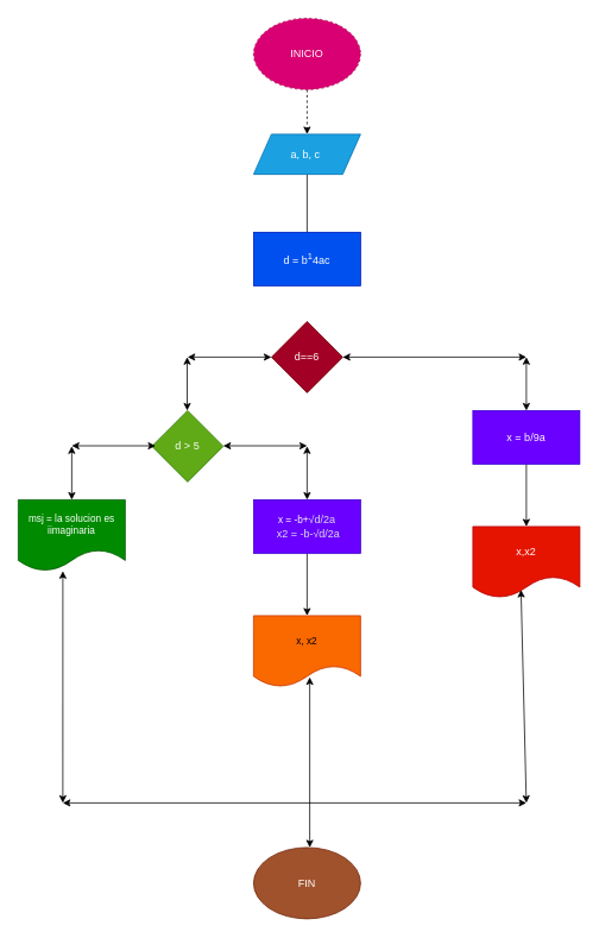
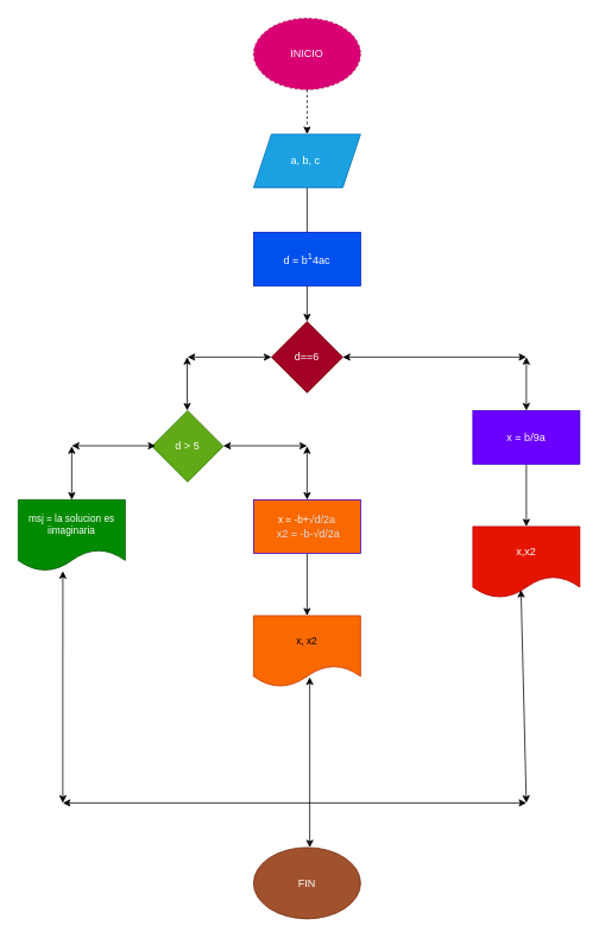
  <mxCell id="0" />
  <mxCell id="1" parent="0" />
  <mxCell id="2" value="" style="edgeStyle=none;html=1;dashed=1;" edge="1" parent="1" source="3" target="5"><mxGeometry relative="1" as="geometry" /></mxCell>
  <mxCell id="3" value="INICIO" style="ellipse;whiteSpace=wrap;html=1;fillColor=#d80073;fontColor=#ffffff;strokeColor=#A50040;dashed=1;" vertex="1" parent="1"><mxGeometry x="284" y="20" width="120" height="80" as="geometry" /></mxCell>
  <mxCell id="4" value="" style="edgeStyle=none;html=1;" edge="1" parent="1" source="5"><mxGeometry relative="1" as="geometry"><mxPoint x="344" y="270" as="targetPoint" /></mxGeometry></mxCell>
- <mxCell id="5" value="a, b, c&amp;nbsp;" style="shape=parallelogram;perimeter=parallelogramPerimeter;whiteSpace=wrap;html=1;fixedSize=1;fillColor=#1ba1e2;fontColor=#ffffff;strokeColor=#006EAF;" vertex="1" parent="1"><mxGeometry x="284" y="150" width="120" height="45" as="geometry" /></mxCell>
+ <mxCell id="5" value="a, b, c&amp;nbsp;" style="shape=parallelogram;perimeter=parallelogramPerimeter;whiteSpace=wrap;html=1;fixedSize=1;fillColor=#1ba1e2;fontColor=#ffffff;strokeColor=#006EAF;" vertex="1" parent="1"><mxGeometry x="284" y="150" width="120" height="60" as="geometry" /></mxCell>
+ <mxCell id="6" value="" style="edgeStyle=none;html=1;fontSize=12;fontColor=#dcdee5;" edge="1" parent="1" source="7" target="8"><mxGeometry relative="1" as="geometry" /></mxCell>
  <mxCell id="7" value="d = b&lt;sup&gt;1&lt;/sup&gt;4ac" style="rounded=0;whiteSpace=wrap;html=1;fontSize=12;fillColor=#0050ef;fontColor=#ffffff;strokeColor=#001DBC;" vertex="1" parent="1"><mxGeometry x="284" y="260" width="120" height="60" as="geometry" /></mxCell>
  <mxCell id="8" value="d==6" style="rhombus;whiteSpace=wrap;html=1;rounded=0;fillColor=#a20025;fontColor=#ffffff;strokeColor=#6F0000;" vertex="1" parent="1"><mxGeometry x="304" y="360" width="80" height="80" as="geometry" /></mxCell>
  <mxCell id="9" value="msj = la solucion es iimaginaria" style="shape=document;whiteSpace=wrap;html=1;boundedLbl=1;fontSize=11;fillColor=#008a00;fontColor=#ffffff;strokeColor=#005700;" vertex="1" parent="1"><mxGeometry x="20" y="560" width="120" height="80" as="geometry" /></mxCell>
  <mxCell id="10" value="d &amp;gt; 5" style="rhombus;whiteSpace=wrap;html=1;labelBackgroundColor=none;fontSize=12;fontColor=#ffffff;fillColor=#60a917;strokeColor=#2D7600;" vertex="1" parent="1"><mxGeometry x="170" y="460" width="80" height="80" as="geometry" /></mxCell>
  <mxCell id="11" value="" style="endArrow=classic;startArrow=classic;html=1;fontSize=12;fontColor=#dcdee5;entryX=0;entryY=0.5;entryDx=0;entryDy=0;" edge="1" parent="1" target="8"><mxGeometry width="50" height="50" relative="1" as="geometry"><mxPoint x="210" y="400" as="sourcePoint" /><mxPoint x="260" y="375" as="targetPoint" /><Array as="points"><mxPoint x="304" y="400" /></Array></mxGeometry></mxCell>
  <mxCell id="12" value="" style="endArrow=classic;startArrow=classic;html=1;fontSize=11;" edge="1" parent="1"><mxGeometry width="50" height="50" relative="1" as="geometry"><mxPoint x="209.5" y="460" as="sourcePoint" /><mxPoint x="209.5" y="400" as="targetPoint" /></mxGeometry></mxCell>
  <mxCell id="13" value="" style="endArrow=classic;startArrow=classic;html=1;fontSize=12;fontColor=#dcdee5;entryX=0;entryY=0.5;entryDx=0;entryDy=0;" edge="1" parent="1"><mxGeometry width="50" height="50" relative="1" as="geometry"><mxPoint x="80" y="499.5" as="sourcePoint" /><mxPoint x="174" y="499.5" as="targetPoint" /></mxGeometry></mxCell>
  <mxCell id="14" value="" style="endArrow=classic;startArrow=classic;html=1;fontSize=11;" edge="1" parent="1"><mxGeometry width="50" height="50" relative="1" as="geometry"><mxPoint x="80" y="560" as="sourcePoint" /><mxPoint x="80" y="500" as="targetPoint" /></mxGeometry></mxCell>
  <mxCell id="15" value="" style="endArrow=classic;startArrow=classic;html=1;fontSize=12;fontColor=#dcdee5;entryX=0;entryY=0.5;entryDx=0;entryDy=0;" edge="1" parent="1"><mxGeometry width="50" height="50" relative="1" as="geometry"><mxPoint x="250" y="499.5" as="sourcePoint" /><mxPoint x="344" y="499.5" as="targetPoint" /></mxGeometry></mxCell>
  <mxCell id="16" value="" style="endArrow=classic;startArrow=classic;html=1;fontSize=11;" edge="1" parent="1"><mxGeometry width="50" height="50" relative="1" as="geometry"><mxPoint x="344" y="560" as="sourcePoint" /><mxPoint x="344" y="500" as="targetPoint" /></mxGeometry></mxCell>
  <mxCell id="17" value="" style="edgeStyle=none;html=1;fontSize=12;fontColor=#dcdee5;" edge="1" parent="1" source="18" target="19"><mxGeometry relative="1" as="geometry" /></mxCell>
- <mxCell id="18" value="x = -b+&lt;span style=&quot;font-family: arial, sans-serif; text-align: start;&quot;&gt;&lt;font style=&quot;font-size: 12px;&quot; color=&quot;#dcdee5&quot;&gt;√d/2a&lt;br&gt;&amp;nbsp;x2 = -b-&lt;/font&gt;&lt;/span&gt;&lt;span style=&quot;color: rgb(220, 222, 229); font-family: arial, sans-serif; font-size: 12px; text-align: start;&quot;&gt;√d/2a&lt;/span&gt;&lt;span style=&quot;font-family: arial, sans-serif; text-align: start;&quot;&gt;&lt;font style=&quot;font-size: 12px;&quot; color=&quot;#dcdee5&quot;&gt;&lt;br&gt;&lt;/font&gt;&lt;/span&gt;" style="rounded=0;whiteSpace=wrap;html=1;fontSize=11;fillColor=#6a00ff;fontColor=#ffffff;strokeColor=#3700CC;" vertex="1" parent="1"><mxGeometry x="284" y="560" width="120" height="60" as="geometry" /></mxCell>
+ <mxCell id="18" value="x = -b+&lt;span style=&quot;font-family: arial, sans-serif; text-align: start;&quot;&gt;&lt;font style=&quot;font-size: 12px;&quot; color=&quot;#dcdee5&quot;&gt;√d/2a&lt;br&gt;&amp;nbsp;x2 = -b-&lt;/font&gt;&lt;/span&gt;&lt;span style=&quot;color: rgb(220, 222, 229); font-family: arial, sans-serif; font-size: 12px; text-align: start;&quot;&gt;√d/2a&lt;/span&gt;&lt;span style=&quot;font-family: arial, sans-serif; text-align: start;&quot;&gt;&lt;font style=&quot;font-size: 12px;&quot; color=&quot;#dcdee5&quot;&gt;&lt;br&gt;&lt;/font&gt;&lt;/span&gt;" style="rounded=0;whiteSpace=wrap;html=1;fontSize=11;fillColor=#fa6800;fontColor=#ffffff;strokeColor=#3700CC;" vertex="1" parent="1"><mxGeometry x="284" y="560" width="120" height="60" as="geometry" /></mxCell>
  <mxCell id="19" value="x, x2" style="shape=document;whiteSpace=wrap;html=1;boundedLbl=1;fontSize=11;rounded=0;fillColor=#fa6800;fontColor=#000000;strokeColor=#C73500;" vertex="1" parent="1"><mxGeometry x="284" y="690" width="120" height="80" as="geometry" /></mxCell>
  <mxCell id="20" value="" style="endArrow=classic;startArrow=classic;html=1;fontSize=11;" edge="1" parent="1"><mxGeometry width="50" height="50" relative="1" as="geometry"><mxPoint x="590" y="460" as="sourcePoint" /><mxPoint x="590" y="400" as="targetPoint" /></mxGeometry></mxCell>
  <mxCell id="21" value="" style="edgeStyle=none;html=1;fontSize=12;fontColor=#dcdee5;" edge="1" parent="1" source="22" target="23"><mxGeometry relative="1" as="geometry" /></mxCell>
  <mxCell id="22" value="x = b/9a" style="rounded=0;whiteSpace=wrap;html=1;labelBackgroundColor=none;fontSize=12;fontColor=#ffffff;fillColor=#6a00ff;strokeColor=#3700CC;" vertex="1" parent="1"><mxGeometry x="530" y="460" width="120" height="60" as="geometry" /></mxCell>
  <mxCell id="23" value="x,x2" style="shape=document;whiteSpace=wrap;html=1;boundedLbl=1;fontColor=#ffffff;rounded=0;labelBackgroundColor=none;fillColor=#e51400;strokeColor=#B20000;" vertex="1" parent="1"><mxGeometry x="530" y="590" width="120" height="80" as="geometry" /></mxCell>
  <mxCell id="24" value="" style="endArrow=classic;startArrow=classic;html=1;fontSize=12;fontColor=#dcdee5;exitX=1;exitY=0.5;exitDx=0;exitDy=0;" edge="1" parent="1" source="8"><mxGeometry width="50" height="50" relative="1" as="geometry"><mxPoint x="330" y="540" as="sourcePoint" /><mxPoint x="590" y="400" as="targetPoint" /></mxGeometry></mxCell>
  <mxCell id="25" value="" style="endArrow=classic;startArrow=classic;html=1;fontSize=12;fontColor=#dcdee5;entryX=0.417;entryY=1;entryDx=0;entryDy=0;entryPerimeter=0;" edge="1" parent="1" target="9"><mxGeometry width="50" height="50" relative="1" as="geometry"><mxPoint x="70" y="900" as="sourcePoint" /><mxPoint x="380" y="700" as="targetPoint" /></mxGeometry></mxCell>
  <mxCell id="26" value="" style="endArrow=classic;startArrow=classic;html=1;fontSize=12;fontColor=#dcdee5;" edge="1" parent="1"><mxGeometry width="50" height="50" relative="1" as="geometry"><mxPoint x="70" y="900" as="sourcePoint" /><mxPoint x="590" y="900" as="targetPoint" /></mxGeometry></mxCell>
  <mxCell id="27" value="" style="endArrow=classic;startArrow=classic;html=1;fontSize=12;fontColor=#dcdee5;entryX=0.45;entryY=0.888;entryDx=0;entryDy=0;entryPerimeter=0;" edge="1" parent="1" target="23"><mxGeometry width="50" height="50" relative="1" as="geometry"><mxPoint x="590" y="900" as="sourcePoint" /><mxPoint x="615" y="740" as="targetPoint" /></mxGeometry></mxCell>
  <mxCell id="28" value="" style="endArrow=classic;startArrow=classic;html=1;fontSize=12;fontColor=#dcdee5;entryX=0.525;entryY=0.863;entryDx=0;entryDy=0;entryPerimeter=0;" edge="1" parent="1" target="19"><mxGeometry width="50" height="50" relative="1" as="geometry"><mxPoint x="347" y="950" as="sourcePoint" /><mxPoint x="380" y="810" as="targetPoint" /></mxGeometry></mxCell>
  <mxCell id="29" value="FIN" style="ellipse;whiteSpace=wrap;html=1;labelBackgroundColor=none;fontSize=12;fontColor=#ffffff;fillColor=#a0522d;strokeColor=#6D1F00;" vertex="1" parent="1"><mxGeometry x="284" y="950" width="120" height="80" as="geometry" /></mxCell>
